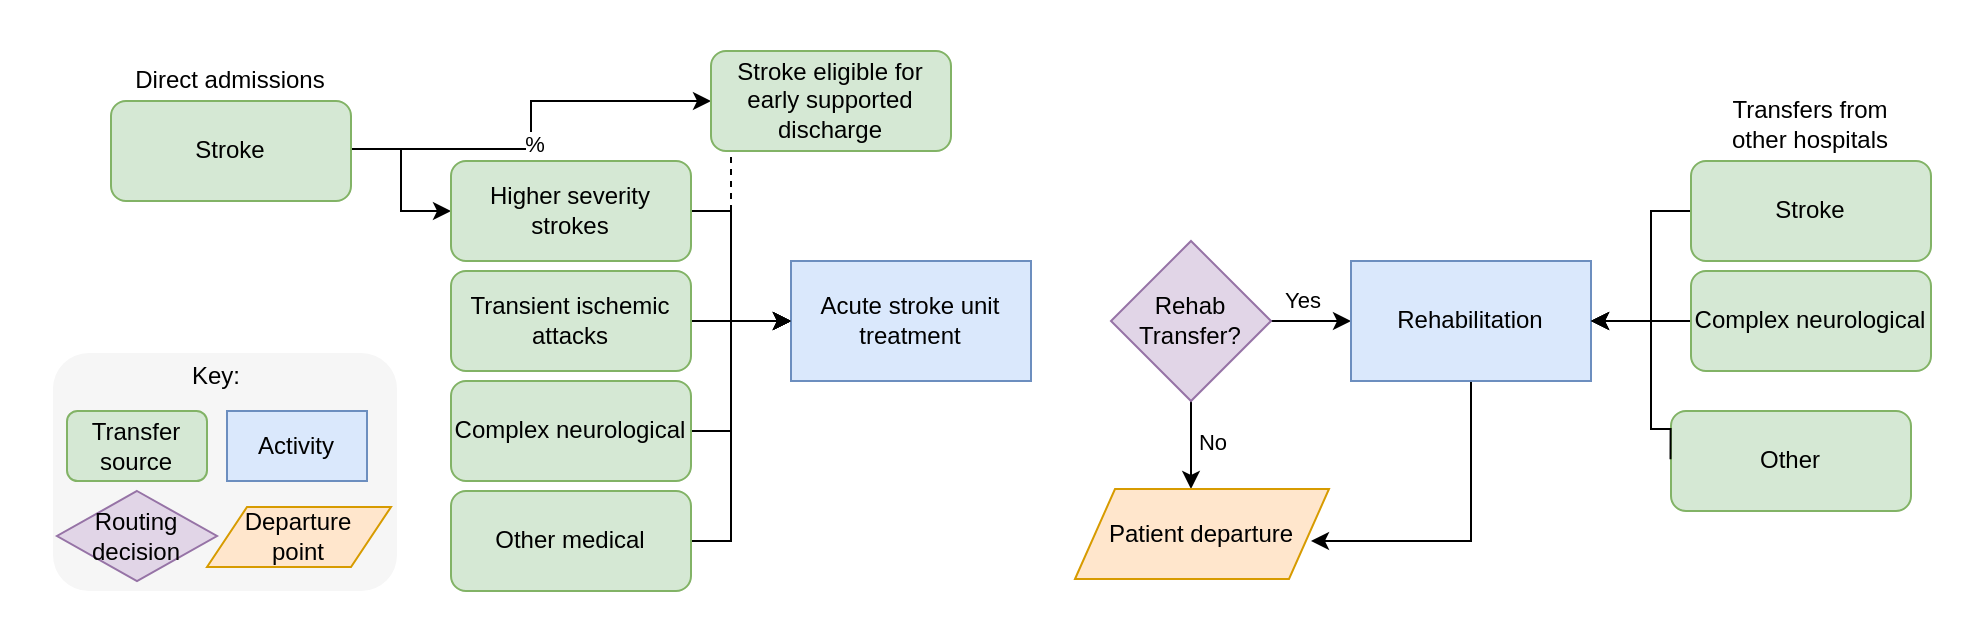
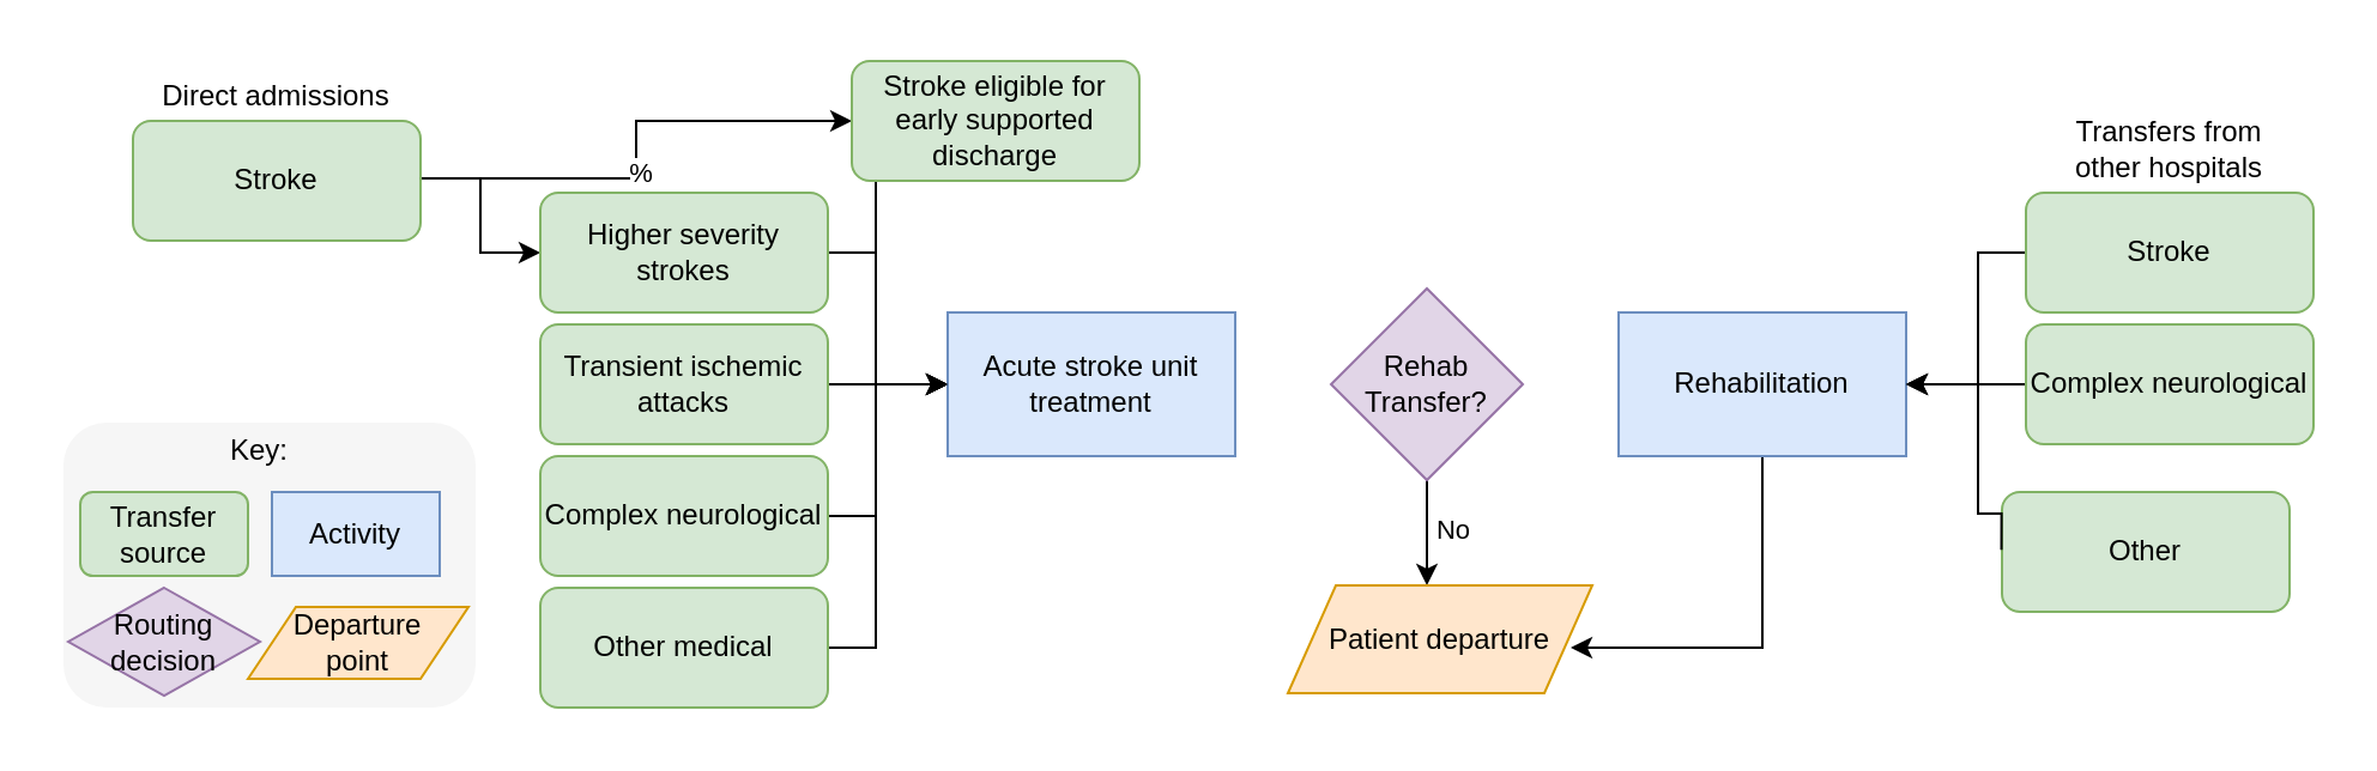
  <mxCell id="0" />
  <mxCell id="1" parent="0" />
  <mxCell id="2" value="" style="rounded=0;whiteSpace=wrap;html=1;strokeColor=none;" vertex="1" parent="1"><mxGeometry x="20" y="20" width="950" height="280" as="geometry" /></mxCell>
  <mxCell id="3" style="edgeStyle=orthogonalEdgeStyle;rounded=0;orthogonalLoop=1;jettySize=auto;html=1;exitX=1;exitY=0.479;exitDx=0;exitDy=0;exitPerimeter=0;entryX=0;entryY=0.5;entryDx=0;entryDy=0;" edge="1" parent="1" source="5" target="31"><mxGeometry relative="1" as="geometry"><mxPoint x="125" y="130" as="sourcePoint" /><mxPoint x="155" y="45" as="targetPoint" /></mxGeometry></mxCell>
  <mxCell id="4" value="%" style="edgeLabel;html=1;align=center;verticalAlign=middle;resizable=0;points=[];" vertex="1" connectable="0" parent="3"><mxGeometry x="-0.093" y="-1" relative="1" as="geometry"><mxPoint as="offset" /></mxGeometry></mxCell>
  <mxCell id="5" value="Stroke" style="rounded=1;whiteSpace=wrap;html=1;fillColor=#d5e8d4;strokeColor=#82b366;" vertex="1" parent="1"><mxGeometry x="55" y="50" width="120" height="50" as="geometry" /></mxCell>
  <mxCell id="6" style="edgeStyle=orthogonalEdgeStyle;rounded=0;orthogonalLoop=1;jettySize=auto;html=1;exitX=1;exitY=0.5;exitDx=0;exitDy=0;entryX=0;entryY=0.5;entryDx=0;entryDy=0;" edge="1" parent="1" source="7" target="12"><mxGeometry relative="1" as="geometry"><mxPoint x="405" y="195" as="targetPoint" /><Array as="points"><mxPoint x="305" y="160" /></Array></mxGeometry></mxCell>
  <mxCell id="7" value="Transient ischemic attacks" style="rounded=1;whiteSpace=wrap;html=1;fillColor=light-dark(#d5e8d4, #1f2f1e);strokeColor=#82b366;" vertex="1" parent="1"><mxGeometry x="225" y="135" width="120" height="50" as="geometry" /></mxCell>
  <mxCell id="8" style="edgeStyle=orthogonalEdgeStyle;rounded=0;orthogonalLoop=1;jettySize=auto;html=1;exitX=1;exitY=0.5;exitDx=0;exitDy=0;entryX=0;entryY=0.5;entryDx=0;entryDy=0;" edge="1" parent="1" source="9" target="12"><mxGeometry relative="1" as="geometry"><mxPoint x="405" y="195" as="targetPoint" /><Array as="points"><mxPoint x="365" y="215" /><mxPoint x="365" y="160" /></Array></mxGeometry></mxCell>
  <mxCell id="9" value="Complex neurological" style="rounded=1;whiteSpace=wrap;html=1;fillColor=#d5e8d4;strokeColor=#82b366;" vertex="1" parent="1"><mxGeometry x="225" y="190" width="120" height="50" as="geometry" /></mxCell>
  <mxCell id="10" style="edgeStyle=orthogonalEdgeStyle;rounded=0;orthogonalLoop=1;jettySize=auto;html=1;exitX=1;exitY=0.5;exitDx=0;exitDy=0;entryX=0;entryY=0.5;entryDx=0;entryDy=0;" edge="1" parent="1" source="11" target="12"><mxGeometry relative="1" as="geometry"><mxPoint x="405" y="195" as="targetPoint" /><Array as="points"><mxPoint x="365" y="270" /><mxPoint x="365" y="160" /></Array></mxGeometry></mxCell>
  <mxCell id="11" value="Other medical" style="rounded=1;whiteSpace=wrap;html=1;fillColor=#d5e8d4;strokeColor=#82b366;" vertex="1" parent="1"><mxGeometry x="225" y="245" width="120" height="50" as="geometry" /></mxCell>
  <mxCell id="12" value="Acute stroke unit treatment" style="rounded=0;whiteSpace=wrap;html=1;fillColor=#dae8fc;strokeColor=#6c8ebf;" vertex="1" parent="1"><mxGeometry x="395" y="130" width="120" height="60" as="geometry" /></mxCell>
- <mxCell id="13" style="edgeStyle=orthogonalEdgeStyle;rounded=0;orthogonalLoop=1;jettySize=auto;html=1;exitX=1;exitY=0.5;exitDx=0;exitDy=0;entryX=0;entryY=0.5;entryDx=0;entryDy=0;" edge="1" parent="1" source="17" target="19"><mxGeometry relative="1" as="geometry"><mxPoint x="665" y="385.13" as="targetPoint" /></mxGeometry></mxCell>
- <mxCell id="14" value="Yes" style="edgeLabel;html=1;align=center;verticalAlign=middle;resizable=0;points=[];" vertex="1" connectable="0" parent="13"><mxGeometry x="-0.232" y="1" relative="1" as="geometry"><mxPoint y="-10" as="offset" /></mxGeometry></mxCell>
  <mxCell id="15" style="edgeStyle=orthogonalEdgeStyle;rounded=0;orthogonalLoop=1;jettySize=auto;html=1;exitX=0.5;exitY=1;exitDx=0;exitDy=0;entryX=0.5;entryY=0;entryDx=0;entryDy=0;" edge="1" parent="1" source="17"><mxGeometry relative="1" as="geometry"><mxPoint x="595" y="244" as="targetPoint" /></mxGeometry></mxCell>
  <mxCell id="16" value="No" style="edgeLabel;html=1;align=center;verticalAlign=middle;resizable=0;points=[];" vertex="1" connectable="0" parent="15"><mxGeometry x="-0.121" y="1" relative="1" as="geometry"><mxPoint x="9" as="offset" /></mxGeometry></mxCell>
  <mxCell id="17" value="&lt;div&gt;Rehab&lt;br&gt;&lt;/div&gt;&lt;div&gt;Transfer?&lt;/div&gt;" style="rhombus;whiteSpace=wrap;html=1;fillColor=light-dark(#e1d5e7, #392f3f);strokeColor=#9673a6;" vertex="1" parent="1"><mxGeometry x="555" y="120" width="80" height="80" as="geometry" /></mxCell>
  <mxCell id="18" style="edgeStyle=orthogonalEdgeStyle;rounded=0;orthogonalLoop=1;jettySize=auto;html=1;exitX=0.5;exitY=1;exitDx=0;exitDy=0;" edge="1" parent="1" source="19"><mxGeometry relative="1" as="geometry"><mxPoint x="655" y="270" as="targetPoint" /><Array as="points"><mxPoint x="735" y="270" /></Array></mxGeometry></mxCell>
  <mxCell id="19" value="Rehabilitation" style="rounded=0;whiteSpace=wrap;html=1;fillColor=#dae8fc;strokeColor=#6c8ebf;" vertex="1" parent="1"><mxGeometry x="675" y="130" width="120" height="60" as="geometry" /></mxCell>
  <mxCell id="20" style="edgeStyle=orthogonalEdgeStyle;rounded=0;orthogonalLoop=1;jettySize=auto;html=1;exitX=0;exitY=0.5;exitDx=0;exitDy=0;" edge="1" parent="1" source="21"><mxGeometry relative="1" as="geometry"><mxPoint x="795" y="160" as="targetPoint" /><Array as="points"><mxPoint x="845" y="105" /><mxPoint x="825" y="105" /><mxPoint x="825" y="160" /></Array></mxGeometry></mxCell>
  <mxCell id="21" value="Stroke" style="rounded=1;whiteSpace=wrap;html=1;fillColor=#d5e8d4;strokeColor=#82b366;" vertex="1" parent="1"><mxGeometry x="845" y="80" width="120" height="50" as="geometry" /></mxCell>
  <mxCell id="22" style="edgeStyle=orthogonalEdgeStyle;rounded=0;orthogonalLoop=1;jettySize=auto;html=1;" edge="1" parent="1" source="23"><mxGeometry relative="1" as="geometry"><mxPoint x="795" y="160" as="targetPoint" /></mxGeometry></mxCell>
  <mxCell id="23" value="Complex neurological" style="rounded=1;whiteSpace=wrap;html=1;fillColor=#d5e8d4;strokeColor=#82b366;" vertex="1" parent="1"><mxGeometry x="845" y="135" width="120" height="50" as="geometry" /></mxCell>
  <mxCell id="24" value="Other" style="rounded=1;whiteSpace=wrap;html=1;fillColor=#d5e8d4;strokeColor=#82b366;" vertex="1" parent="1"><mxGeometry x="835" y="205" width="120" height="50" as="geometry" /></mxCell>
- <mxCell id="25" value="" style="edgeStyle=orthogonalEdgeStyle;rounded=0;orthogonalLoop=1;jettySize=auto;html=1;entryX=0;entryY=0.5;entryDx=0;entryDy=0;exitX=1;exitY=0.5;exitDx=0;exitDy=0;dashed=1;" edge="1" parent="1" source="31" target="12"><mxGeometry relative="1" as="geometry"><mxPoint x="385" y="45" as="targetPoint" /><Array as="points"><mxPoint x="365" y="50" /><mxPoint x="365" y="160" /></Array><mxPoint x="305" y="45" as="sourcePoint" /></mxGeometry></mxCell>
+ <mxCell id="25" value="" style="edgeStyle=orthogonalEdgeStyle;rounded=0;orthogonalLoop=1;jettySize=auto;html=1;entryX=0;entryY=0.5;entryDx=0;entryDy=0;exitX=1;exitY=0.5;exitDx=0;exitDy=0;" edge="1" parent="1" source="31" target="12"><mxGeometry relative="1" as="geometry"><mxPoint x="385" y="45" as="targetPoint" /><Array as="points"><mxPoint x="365" y="50" /><mxPoint x="365" y="160" /></Array><mxPoint x="305" y="45" as="sourcePoint" /></mxGeometry></mxCell>
  <mxCell id="26" style="edgeStyle=orthogonalEdgeStyle;rounded=0;orthogonalLoop=1;jettySize=auto;html=1;exitX=1;exitY=0.5;exitDx=0;exitDy=0;entryX=0;entryY=0.5;entryDx=0;entryDy=0;" edge="1" parent="1" target="12"><mxGeometry relative="1" as="geometry"><Array as="points"><mxPoint x="365" y="105" /><mxPoint x="365" y="160" /></Array><mxPoint x="305" y="105" as="sourcePoint" /></mxGeometry></mxCell>
  <mxCell id="27" style="edgeStyle=orthogonalEdgeStyle;rounded=0;orthogonalLoop=1;jettySize=auto;html=1;exitX=1.006;exitY=0.48;exitDx=0;exitDy=0;entryX=0;entryY=0.5;entryDx=0;entryDy=0;exitPerimeter=0;" edge="1" parent="1" source="5" target="32"><mxGeometry relative="1" as="geometry"><mxPoint x="182.36" y="103.2" as="targetPoint" /></mxGeometry></mxCell>
  <mxCell id="28" style="edgeStyle=orthogonalEdgeStyle;rounded=0;orthogonalLoop=1;jettySize=auto;html=1;exitX=-0.002;exitY=0.482;exitDx=0;exitDy=0;entryX=0.986;entryY=0.5;entryDx=0;entryDy=0;entryPerimeter=0;exitPerimeter=0;" edge="1" parent="1" source="24"><mxGeometry relative="1" as="geometry"><mxPoint x="846.68" y="215" as="sourcePoint" /><mxPoint x="795" y="160" as="targetPoint" /><Array as="points"><mxPoint x="825" y="214" /><mxPoint x="825" y="160" /></Array></mxGeometry></mxCell>
  <mxCell id="29" value="Transfers from other hospitals" style="text;html=1;align=center;verticalAlign=middle;whiteSpace=wrap;rounded=0;" vertex="1" parent="1"><mxGeometry x="855" y="47" width="100" height="30" as="geometry" /></mxCell>
  <mxCell id="30" value="Direct admissions" style="text;html=1;align=center;verticalAlign=middle;whiteSpace=wrap;rounded=0;" vertex="1" parent="1"><mxGeometry x="65" y="25" width="100" height="30" as="geometry" /></mxCell>
  <mxCell id="31" value="Stroke eligible for early supported discharge" style="rounded=1;whiteSpace=wrap;html=1;fillColor=light-dark(#d5e8d4, #1f2f1e);strokeColor=#82b366;" vertex="1" parent="1"><mxGeometry x="355" y="25" width="120" height="50" as="geometry" /></mxCell>
  <mxCell id="32" value="Higher severity strokes" style="rounded=1;whiteSpace=wrap;html=1;fillColor=light-dark(#d5e8d4, #1f2f1e);strokeColor=#82b366;" vertex="1" parent="1"><mxGeometry x="225" y="80" width="120" height="50" as="geometry" /></mxCell>
  <mxCell id="33" value="" style="rounded=1;whiteSpace=wrap;html=1;fillColor=light-dark(#F6F6F6,var(--ge-dark-color, #121212));strokeColor=none;" vertex="1" parent="1"><mxGeometry x="26" y="176" width="172" height="119" as="geometry" /></mxCell>
  <mxCell id="34" value="Transfer source" style="rounded=1;whiteSpace=wrap;html=1;fillColor=#d5e8d4;strokeColor=#82b366;" vertex="1" parent="1"><mxGeometry x="33" y="205" width="70" height="35" as="geometry" /></mxCell>
  <mxCell id="35" value="Key:" style="text;html=1;align=center;verticalAlign=middle;whiteSpace=wrap;rounded=0;" vertex="1" parent="1"><mxGeometry x="78" y="178" width="60" height="20" as="geometry" /></mxCell>
  <mxCell id="36" value="&lt;div&gt;Routing decision&lt;/div&gt;" style="rhombus;whiteSpace=wrap;html=1;fillColor=light-dark(#e1d5e7, #392f3f);strokeColor=#9673a6;" vertex="1" parent="1"><mxGeometry x="28" y="245" width="80" height="45" as="geometry" /></mxCell>
  <mxCell id="37" value="Activity" style="rounded=0;whiteSpace=wrap;html=1;fillColor=#dae8fc;strokeColor=#6c8ebf;" vertex="1" parent="1"><mxGeometry x="113" y="205" width="70" height="35" as="geometry" /></mxCell>
  <mxCell id="38" value="Patient departure" style="shape=parallelogram;perimeter=parallelogramPerimeter;whiteSpace=wrap;html=1;fixedSize=1;fillColor=light-dark(#FFE6CC,var(--ge-dark-color, #121212));strokeColor=light-dark(#D79B00,#FFFFFF);" vertex="1" parent="1"><mxGeometry x="537" y="244" width="127" height="45" as="geometry" /></mxCell>
  <mxCell id="39" value="Departure&lt;div&gt;point&lt;/div&gt;" style="shape=parallelogram;perimeter=parallelogramPerimeter;whiteSpace=wrap;html=1;fixedSize=1;fillColor=light-dark(#FFE6CC,var(--ge-dark-color, #121212));strokeColor=light-dark(#D79B00,#FFFFFF);" vertex="1" parent="1"><mxGeometry x="103" y="253" width="92" height="30" as="geometry" /></mxCell>
